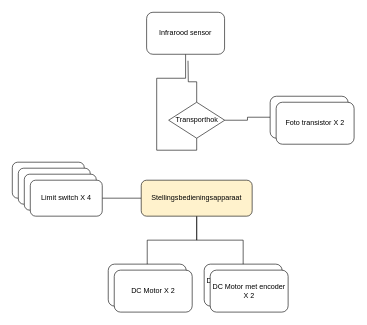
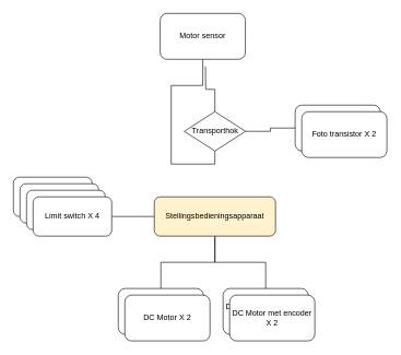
  <mxCell id="0" />
  <mxCell id="1" parent="0" />
  <mxCell id="2" value="DC Motor X 2" style="rounded=1;whiteSpace=wrap;html=1;" parent="1" vertex="1"><mxGeometry x="180" y="440" width="130" height="70" as="geometry" /></mxCell>
  <mxCell id="3" value="DC Motor met encoder X 2" style="rounded=1;whiteSpace=wrap;html=1;" parent="1" vertex="1"><mxGeometry x="340" y="440" width="130" height="70" as="geometry" /></mxCell>
  <mxCell id="4" style="edgeStyle=orthogonalEdgeStyle;rounded=0;orthogonalLoop=1;jettySize=auto;html=1;exitX=0.5;exitY=1;exitDx=0;exitDy=0;entryX=0.5;entryY=0;entryDx=0;entryDy=0;endArrow=none;endFill=0;" parent="1" source="7" target="3" edge="1"><mxGeometry relative="1" as="geometry" /></mxCell>
  <mxCell id="5" style="edgeStyle=orthogonalEdgeStyle;rounded=0;orthogonalLoop=1;jettySize=auto;html=1;exitX=0.5;exitY=1;exitDx=0;exitDy=0;entryX=0.5;entryY=0;entryDx=0;entryDy=0;endArrow=none;endFill=0;" parent="1" source="7" target="2" edge="1"><mxGeometry relative="1" as="geometry" /></mxCell>
  <mxCell id="6" style="edgeStyle=orthogonalEdgeStyle;rounded=0;orthogonalLoop=1;jettySize=auto;html=1;exitX=0;exitY=0.5;exitDx=0;exitDy=0;entryX=1;entryY=0.5;entryDx=0;entryDy=0;endArrow=none;endFill=0;" parent="1" source="7" target="11" edge="1"><mxGeometry relative="1" as="geometry" /></mxCell>
  <mxCell id="7" value="Stellingsbedieningsapparaat" style="rounded=1;whiteSpace=wrap;html=1;fillColor=#fff2cc;" parent="1" vertex="1"><mxGeometry x="235" y="300" width="185" height="60" as="geometry" /></mxCell>
  <mxCell id="8" value="Limit switch X 4" style="rounded=1;whiteSpace=wrap;html=1;" parent="1" vertex="1"><mxGeometry x="20" y="270" width="120" height="60" as="geometry" /></mxCell>
  <mxCell id="9" value="Limit switch X 4" style="rounded=1;whiteSpace=wrap;html=1;" parent="1" vertex="1"><mxGeometry x="30" y="280" width="120" height="60" as="geometry" /></mxCell>
  <mxCell id="10" value="Limit switch X 4" style="rounded=1;whiteSpace=wrap;html=1;" parent="1" vertex="1"><mxGeometry x="40" y="290" width="120" height="60" as="geometry" /></mxCell>
  <mxCell id="11" value="Limit switch X 4" style="rounded=1;whiteSpace=wrap;html=1;" parent="1" vertex="1"><mxGeometry x="50" y="300" width="120" height="60" as="geometry" /></mxCell>
  <mxCell id="12" value="DC Motor met encoder X 2" style="rounded=1;whiteSpace=wrap;html=1;" parent="1" vertex="1"><mxGeometry x="350" y="450" width="130" height="70" as="geometry" /></mxCell>
  <mxCell id="13" value="DC Motor X 2" style="rounded=1;whiteSpace=wrap;html=1;" parent="1" vertex="1"><mxGeometry x="190" y="450" width="130" height="70" as="geometry" /></mxCell>
  <mxCell id="14" style="edgeStyle=orthogonalEdgeStyle;rounded=0;orthogonalLoop=1;jettySize=auto;html=1;exitX=0.5;exitY=0;exitDx=0;exitDy=0;entryX=0.454;entryY=1.011;entryDx=0;entryDy=0;entryPerimeter=0;endArrow=none;endFill=0;" parent="1" source="17" edge="1"><mxGeometry relative="1" as="geometry"><mxPoint x="313.02" y="100.77" as="targetPoint" /></mxGeometry></mxCell>
  <mxCell id="15" style="edgeStyle=orthogonalEdgeStyle;rounded=0;orthogonalLoop=1;jettySize=auto;html=1;exitX=1;exitY=0.5;exitDx=0;exitDy=0;entryX=0;entryY=0.5;entryDx=0;entryDy=0;endArrow=none;endFill=0;" parent="1" source="17" target="19" edge="1"><mxGeometry relative="1" as="geometry" /></mxCell>
  <mxCell id="16" style="edgeStyle=orthogonalEdgeStyle;rounded=0;orthogonalLoop=1;jettySize=auto;html=1;exitX=0.5;exitY=1;exitDx=0;exitDy=0;endArrow=none;endFill=0;" parent="1" source="17" target="18" edge="1"><mxGeometry relative="1" as="geometry" /></mxCell>
  <mxCell id="17" value="Transporthok" style="rhombus;whiteSpace=wrap;html=1;" parent="1" vertex="1"><mxGeometry x="280.75" y="170" width="93.5" height="60" as="geometry" /></mxCell>
- <mxCell id="18" value="Infrarood sensor" style="rounded=1;whiteSpace=wrap;html=1;" parent="1" vertex="1"><mxGeometry x="244" y="20" width="130" height="70" as="geometry" /></mxCell>
+ <mxCell id="18" value="Motor sensor" style="rounded=1;whiteSpace=wrap;html=1;" parent="1" vertex="1"><mxGeometry x="244" y="20" width="130" height="70" as="geometry" /></mxCell>
  <mxCell id="19" value="Foto transistor X 2" style="rounded=1;whiteSpace=wrap;html=1;" parent="1" vertex="1"><mxGeometry x="450" y="160" width="130" height="70" as="geometry" /></mxCell>
  <mxCell id="20" value="Foto transistor X 2" style="rounded=1;whiteSpace=wrap;html=1;" parent="1" vertex="1"><mxGeometry x="460" y="170" width="130" height="70" as="geometry" /></mxCell>
